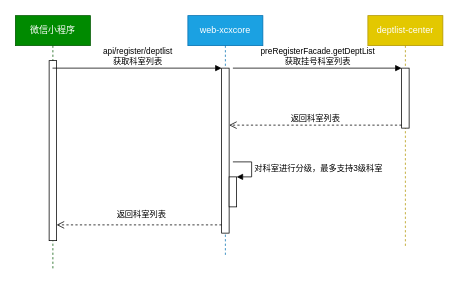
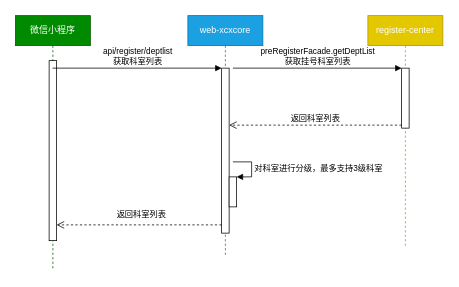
  <mxCell id="0" />
  <mxCell id="1" parent="0" />
  <mxCell id="2" value="微信小程序" style="shape=umlLifeline;perimeter=lifelinePerimeter;whiteSpace=wrap;html=1;container=1;collapsible=0;recursiveResize=0;outlineConnect=0;fillColor=#008a00;strokeColor=#005700;fontColor=#ffffff;" parent="1" vertex="1"><mxGeometry x="20" y="20" width="100" height="340" as="geometry" /></mxCell>
  <mxCell id="3" value="" style="html=1;points=[];perimeter=orthogonalPerimeter;" parent="2" vertex="1"><mxGeometry x="45" y="60" width="10" height="240" as="geometry" /></mxCell>
  <mxCell id="4" value="web-xcxcore" style="shape=umlLifeline;perimeter=lifelinePerimeter;whiteSpace=wrap;html=1;container=1;collapsible=0;recursiveResize=0;outlineConnect=0;fillColor=#1ba1e2;strokeColor=#006EAF;fontColor=#ffffff;" parent="1" vertex="1"><mxGeometry x="250" y="20" width="100" height="320" as="geometry" /></mxCell>
  <mxCell id="5" value="" style="html=1;points=[];perimeter=orthogonalPerimeter;" parent="4" vertex="1"><mxGeometry x="45" y="70" width="10" height="220" as="geometry" /></mxCell>
  <mxCell id="6" value="" style="html=1;points=[];perimeter=orthogonalPerimeter;" vertex="1" parent="4"><mxGeometry x="55" y="215" width="10" height="40" as="geometry" /></mxCell>
  <mxCell id="7" value="对科室进行分级，最多支持3级科室" style="edgeStyle=orthogonalEdgeStyle;html=1;align=left;spacingLeft=2;endArrow=block;rounded=0;entryX=1;entryY=0;" edge="1" target="6" parent="4"><mxGeometry relative="1" as="geometry"><mxPoint x="60" y="195" as="sourcePoint" /><Array as="points"><mxPoint x="85" y="195" /></Array></mxGeometry></mxCell>
- <mxCell id="8" value="deptlist-center" style="shape=umlLifeline;perimeter=lifelinePerimeter;whiteSpace=wrap;html=1;container=1;collapsible=0;recursiveResize=0;outlineConnect=0;fillColor=#e3c800;strokeColor=#B09500;fontColor=#ffffff;" parent="1" vertex="1"><mxGeometry x="490" y="20" width="100" height="310" as="geometry" /></mxCell>
+ <mxCell id="8" value="register-center" style="shape=umlLifeline;perimeter=lifelinePerimeter;whiteSpace=wrap;html=1;container=1;collapsible=0;recursiveResize=0;outlineConnect=0;fillColor=#e3c800;strokeColor=#B09500;fontColor=#ffffff;" parent="1" vertex="1"><mxGeometry x="490" y="20" width="100" height="310" as="geometry" /></mxCell>
  <mxCell id="9" value="" style="html=1;points=[];perimeter=orthogonalPerimeter;" parent="8" vertex="1"><mxGeometry x="45" y="70" width="10" height="80" as="geometry" /></mxCell>
  <mxCell id="10" value="&lt;div&gt;api/register/deptlist&lt;/div&gt;&lt;div&gt;获取科室列表&lt;br&gt;&lt;/div&gt;" style="html=1;verticalAlign=bottom;endArrow=block;entryX=0;entryY=0;" parent="1" source="2" target="5" edge="1"><mxGeometry relative="1" as="geometry"><mxPoint x="225" y="90" as="sourcePoint" /></mxGeometry></mxCell>
  <mxCell id="11" value="返回科室列表" style="html=1;verticalAlign=bottom;endArrow=open;dashed=1;endSize=8;exitX=0;exitY=0.95;" parent="1" source="5" edge="1" target="3"><mxGeometry x="-0.023" y="-5" relative="1" as="geometry"><mxPoint x="80" y="195" as="targetPoint" /><Array as="points" /><mxPoint as="offset" /></mxGeometry></mxCell>
  <mxCell id="12" value="&lt;div&gt;preRegisterFacade.getDeptList&lt;/div&gt;&lt;div&gt;获取挂号科室列表&lt;br&gt;&lt;/div&gt;" style="html=1;verticalAlign=bottom;endArrow=block;entryX=0;entryY=0;exitX=1.5;exitY=0;exitDx=0;exitDy=0;exitPerimeter=0;" parent="1" source="5" target="9" edge="1"><mxGeometry relative="1" as="geometry"><mxPoint x="465" y="90" as="sourcePoint" /></mxGeometry></mxCell>
  <mxCell id="13" value="返回科室列表" style="html=1;verticalAlign=bottom;endArrow=open;dashed=1;endSize=8;exitX=0;exitY=0.95;" parent="1" source="9" target="5" edge="1"><mxGeometry relative="1" as="geometry"><mxPoint x="465" y="166" as="targetPoint" /></mxGeometry></mxCell>
